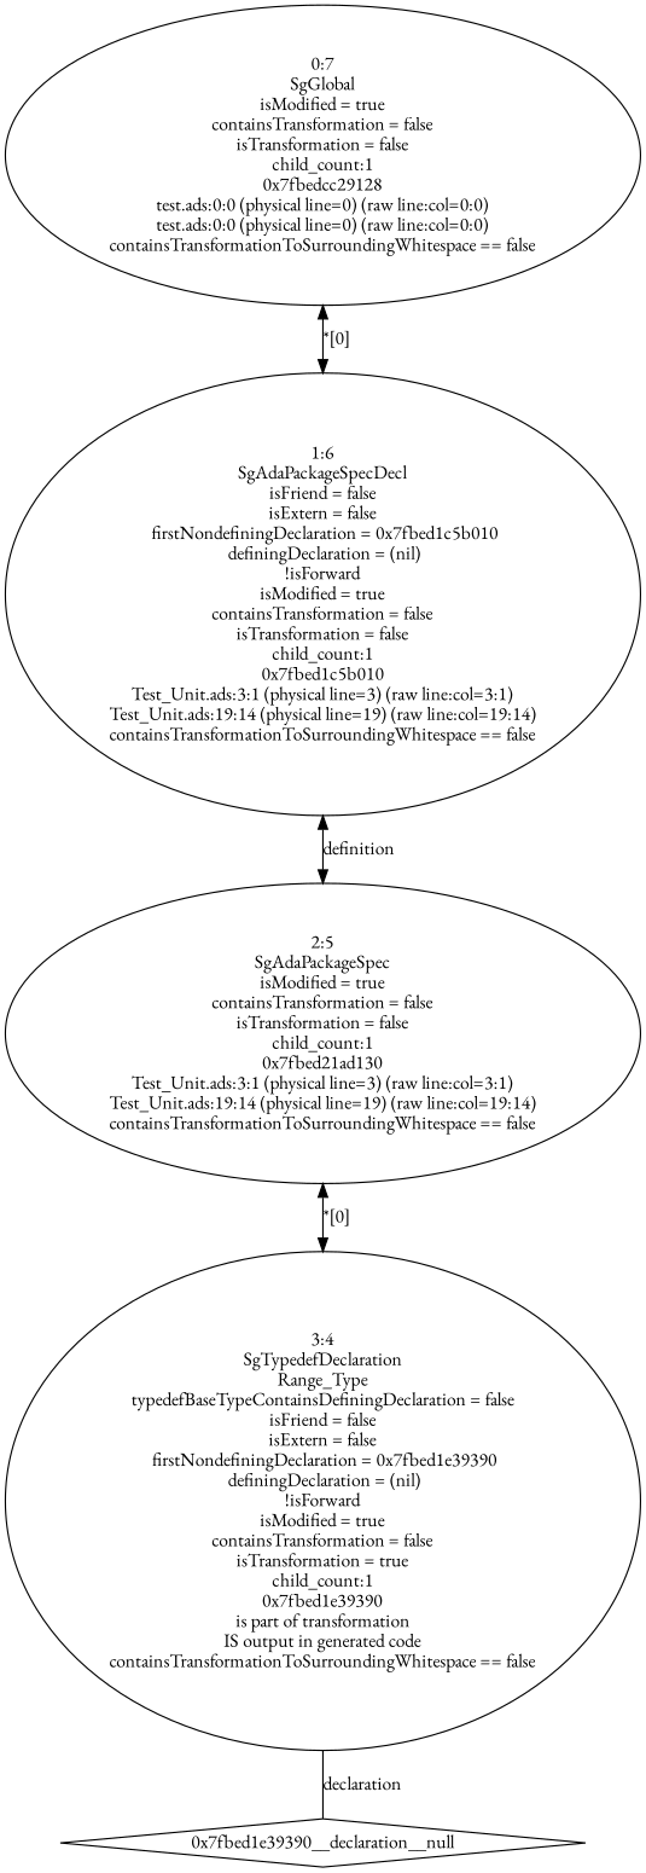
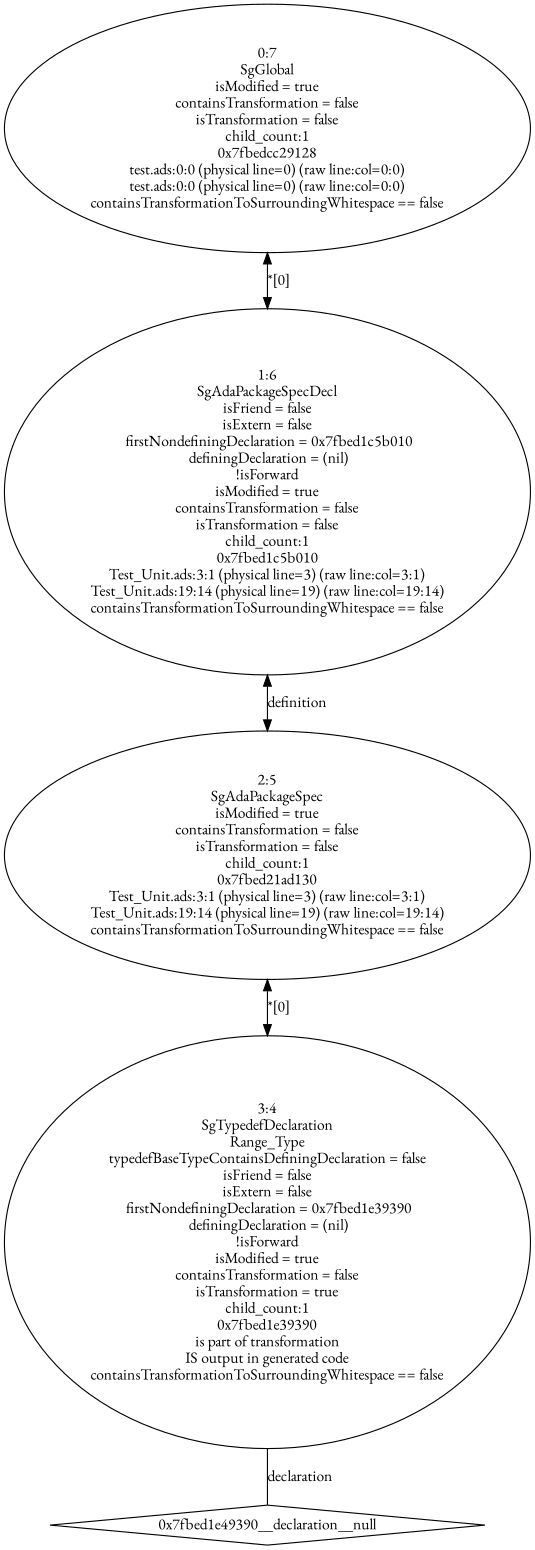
  digraph {
    fontname="EB Garamond"
    node [fontname="EB Garamond"]
    edge [dir=both fontname="EB Garamond"]
    n1 [label="3:4\nSgTypedefDeclaration\nRange_Type\n typedefBaseTypeContainsDefiningDeclaration = false \n isFriend = false \n isExtern = false \n firstNondefiningDeclaration = 0x7fbed1e39390\n definingDeclaration = (nil)\n!isForward\nisModified = true\ncontainsTransformation = false\nisTransformation = true\nchild_count:1\n0x7fbed1e39390\nis part of transformation\nIS output in generated code\ncontainsTransformationToSurroundingWhitespace == false\n"]
-   "0x7fbed1e39390__declaration__null" [shape=diamond]
+   "0x7fbed1e39390__declaration__null" [shape=diamond label="0x7fbed1e49390__declaration__null"]
    n3 [label="2:5\nSgAdaPackageSpec\nisModified = true\ncontainsTransformation = false\nisTransformation = false\nchild_count:1\n0x7fbed21ad130\nTest_Unit.ads:3:1 (physical line=3) (raw line:col=3:1)\nTest_Unit.ads:19:14 (physical line=19) (raw line:col=19:14)\ncontainsTransformationToSurroundingWhitespace == false\n"]
    n4 [label="1:6\nSgAdaPackageSpecDecl\n isFriend = false \n isExtern = false \n firstNondefiningDeclaration = 0x7fbed1c5b010\n definingDeclaration = (nil)\n!isForward\nisModified = true\ncontainsTransformation = false\nisTransformation = false\nchild_count:1\n0x7fbed1c5b010\nTest_Unit.ads:3:1 (physical line=3) (raw line:col=3:1)\nTest_Unit.ads:19:14 (physical line=19) (raw line:col=19:14)\ncontainsTransformationToSurroundingWhitespace == false\n"]
    n5 [label="0:7\nSgGlobal\nisModified = true\ncontainsTransformation = false\nisTransformation = false\nchild_count:1\n0x7fbedcc29128\ntest.ads:0:0 (physical line=0) (raw line:col=0:0)\ntest.ads:0:0 (physical line=0) (raw line:col=0:0)\ncontainsTransformationToSurroundingWhitespace == false\n"]
    n1 -> "0x7fbed1e39390__declaration__null" [dir=none label=declaration]
    n3 -> n1 [label="*[0]"]
    n4 -> n3 [label=definition]
    n5 -> n4 [label="*[0]"]
  }
